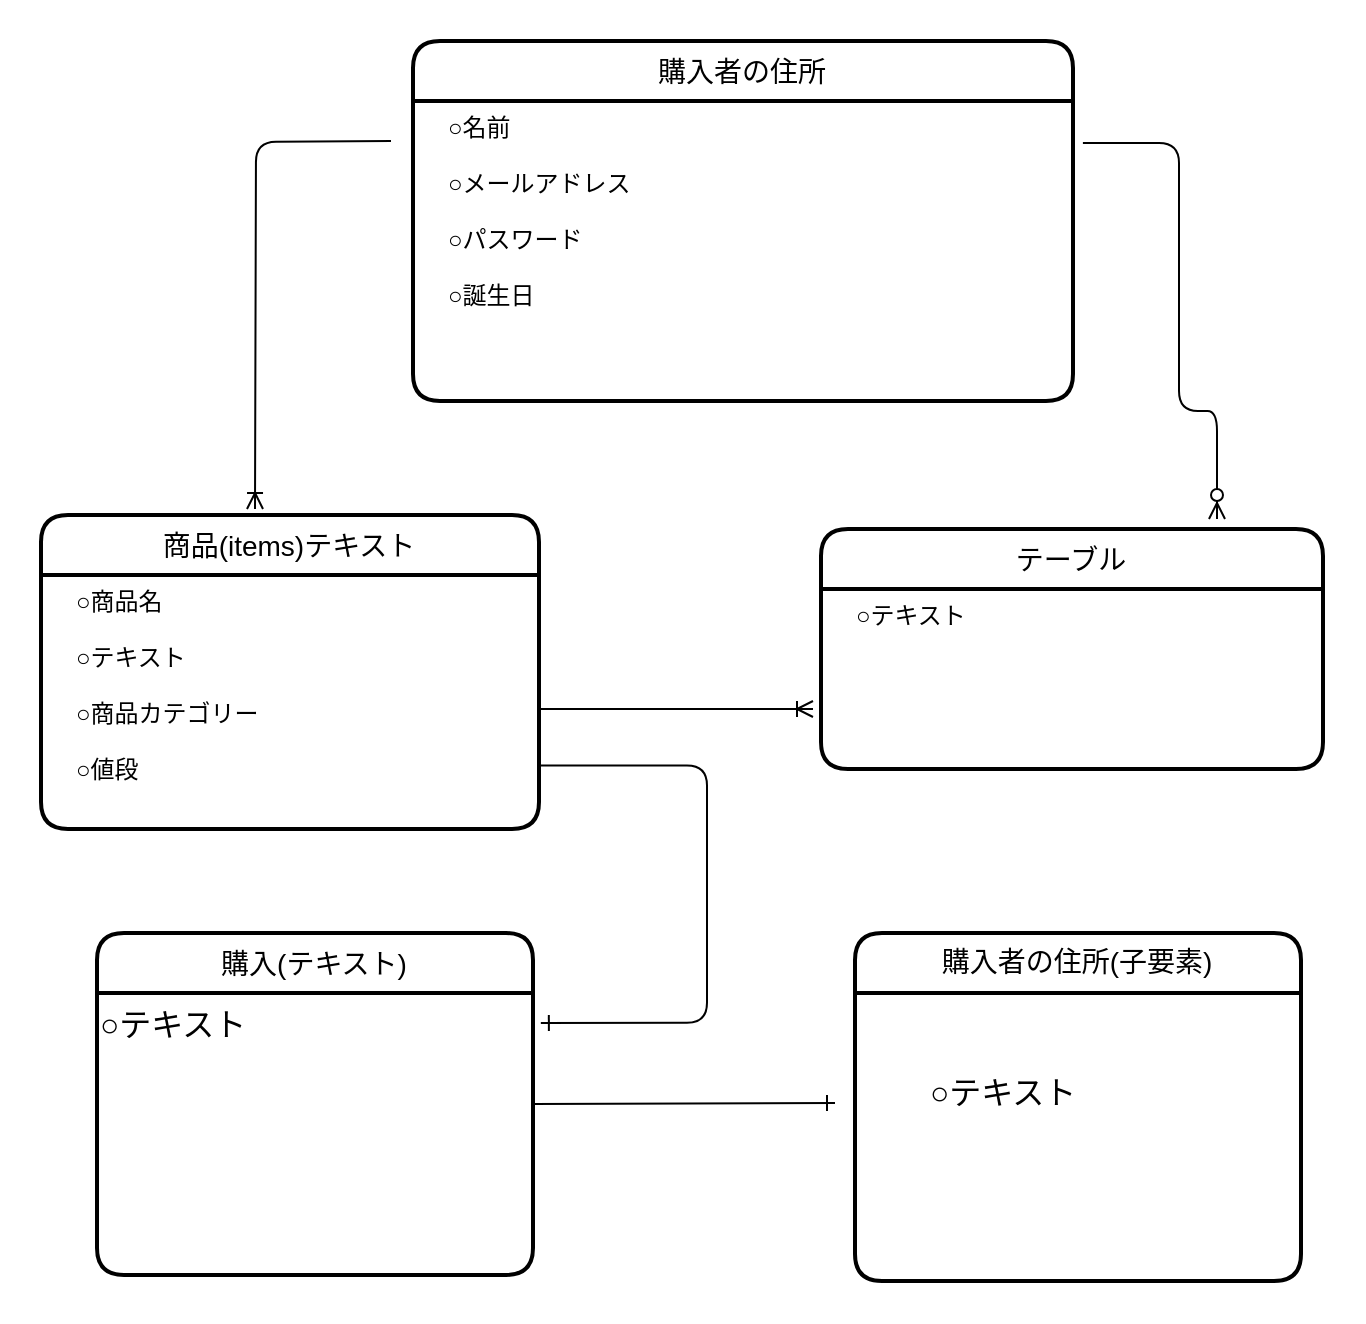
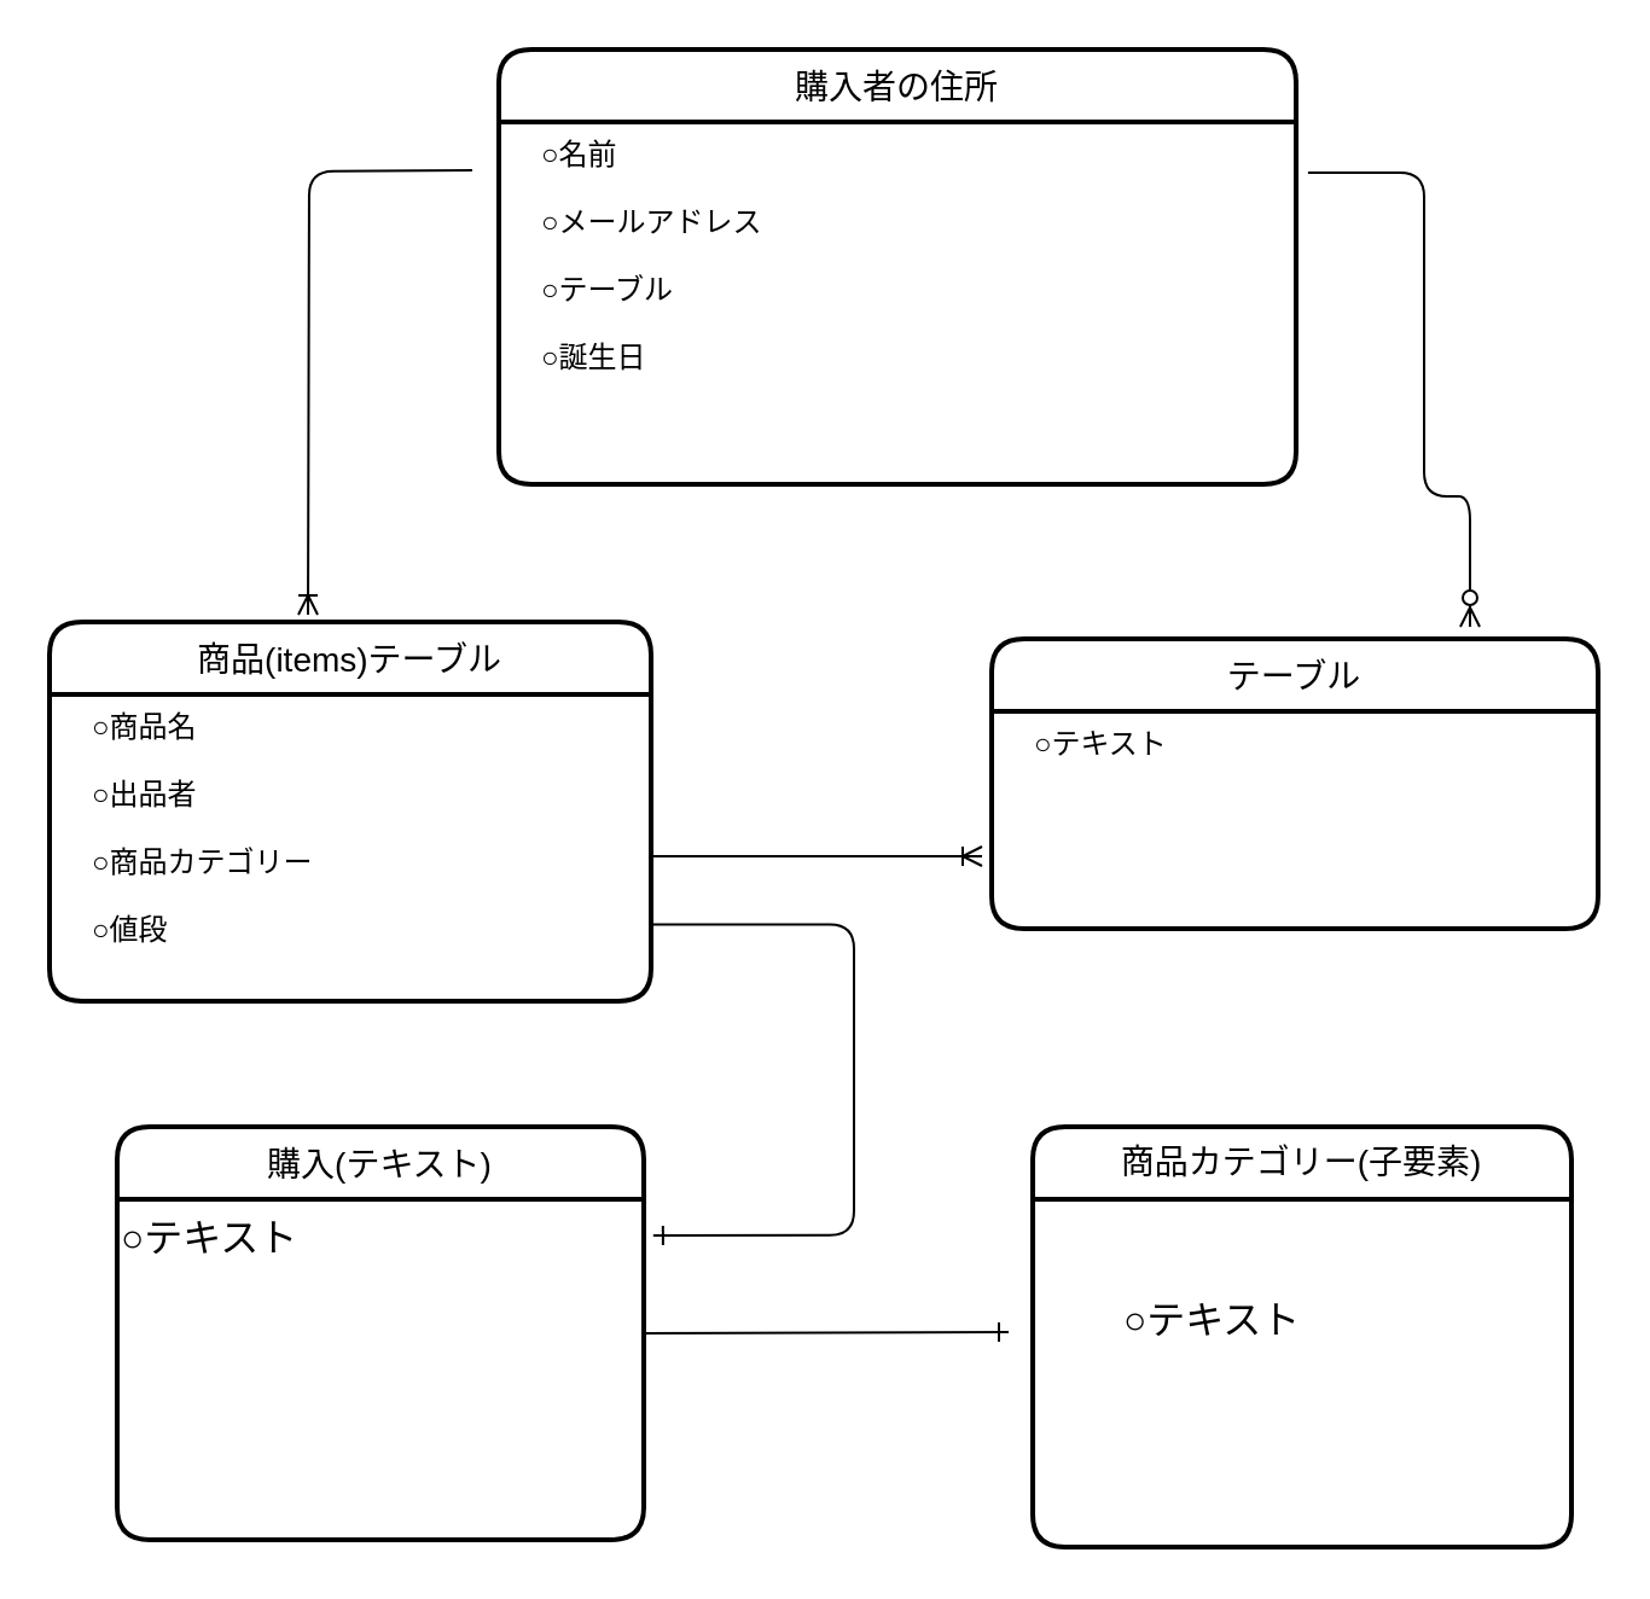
  <mxCell id="0" />
  <mxCell id="1" parent="0" />
  <mxCell id="2" value="購入者の住所" style="swimlane;childLayout=stackLayout;horizontal=1;startSize=30;horizontalStack=0;rounded=1;fontSize=14;fontStyle=0;strokeWidth=2;resizeParent=0;resizeLast=1;shadow=0;dashed=0;align=center;" vertex="1" parent="1"><mxGeometry x="206" y="20" width="330" height="180" as="geometry" /></mxCell>
- <mxCell id="3" value="　○名前&#10;&#10;　○メールアドレス&#10;&#10;　○パスワード&#10;&#10;　○誕生日" style="align=left;strokeColor=none;fillColor=none;spacingLeft=4;fontSize=12;verticalAlign=top;resizable=0;rotatable=0;part=1;" vertex="1" parent="2"><mxGeometry y="30" width="330" height="150" as="geometry" /></mxCell>
- <mxCell id="4" value="商品(items)テキスト" style="swimlane;childLayout=stackLayout;horizontal=1;startSize=30;horizontalStack=0;rounded=1;fontSize=14;fontStyle=0;strokeWidth=2;resizeParent=0;resizeLast=1;shadow=0;dashed=0;align=center;" vertex="1" parent="1"><mxGeometry x="20" y="257" width="249" height="157" as="geometry" /></mxCell>
- <mxCell id="5" value="　○商品名&#10;&#10;　○テキスト&#10;&#10;　○商品カテゴリー&#10;&#10;　○値段" style="align=left;strokeColor=none;fillColor=none;spacingLeft=4;fontSize=12;verticalAlign=top;resizable=0;rotatable=0;part=1;" vertex="1" parent="4"><mxGeometry y="30" width="249" height="127" as="geometry" /></mxCell>
+ <mxCell id="3" value="　○名前&#10;&#10;　○メールアドレス&#10;&#10;　○テーブル&#10;&#10;　○誕生日" style="align=left;strokeColor=none;fillColor=none;spacingLeft=4;fontSize=12;verticalAlign=top;resizable=0;rotatable=0;part=1;" vertex="1" parent="2"><mxGeometry y="30" width="330" height="150" as="geometry" /></mxCell>
+ <mxCell id="4" value="商品(items)テーブル" style="swimlane;childLayout=stackLayout;horizontal=1;startSize=30;horizontalStack=0;rounded=1;fontSize=14;fontStyle=0;strokeWidth=2;resizeParent=0;resizeLast=1;shadow=0;dashed=0;align=center;" vertex="1" parent="1"><mxGeometry x="20" y="257" width="249" height="157" as="geometry" /></mxCell>
+ <mxCell id="5" value="　○商品名&#10;&#10;　○出品者&#10;&#10;　○商品カテゴリー&#10;&#10;　○値段" style="align=left;strokeColor=none;fillColor=none;spacingLeft=4;fontSize=12;verticalAlign=top;resizable=0;rotatable=0;part=1;" vertex="1" parent="4"><mxGeometry y="30" width="249" height="127" as="geometry" /></mxCell>
  <mxCell id="6" value="テーブル" style="swimlane;childLayout=stackLayout;horizontal=1;startSize=30;horizontalStack=0;rounded=1;fontSize=14;fontStyle=0;strokeWidth=2;resizeParent=0;resizeLast=1;shadow=0;dashed=0;align=center;" vertex="1" parent="1"><mxGeometry x="410" y="264" width="251" height="120" as="geometry" /></mxCell>
  <mxCell id="7" value="　○テキスト" style="align=left;strokeColor=none;fillColor=none;spacingLeft=4;fontSize=12;verticalAlign=top;resizable=0;rotatable=0;part=1;" vertex="1" parent="6"><mxGeometry y="30" width="251" height="90" as="geometry" /></mxCell>
  <mxCell id="8" value="購入(テキスト)" style="swimlane;childLayout=stackLayout;horizontal=1;startSize=30;horizontalStack=0;rounded=1;fontSize=14;fontStyle=0;strokeWidth=2;resizeParent=0;resizeLast=1;shadow=0;dashed=0;align=center;sketch=0;" vertex="1" parent="1"><mxGeometry x="48" y="466" width="218" height="171" as="geometry" /></mxCell>
  <mxCell id="9" value="○テキスト&lt;br&gt;" style="text;html=1;align=left;verticalAlign=top;resizable=0;points=[];autosize=1;fontSize=16;fontFamily=Verdana;" vertex="1" parent="8"><mxGeometry y="30" width="218" height="141" as="geometry" /></mxCell>
- <mxCell id="10" value="購入者の住所(子要素)" style="swimlane;childLayout=stackLayout;horizontal=1;startSize=30;horizontalStack=0;rounded=1;fontSize=14;fontStyle=0;strokeWidth=2;resizeParent=0;resizeLast=1;shadow=0;dashed=0;align=center;sketch=0;verticalAlign=top;" vertex="1" parent="1"><mxGeometry x="427" y="466" width="223" height="174" as="geometry" /></mxCell>
+ <mxCell id="10" value="商品カテゴリー(子要素)" style="swimlane;childLayout=stackLayout;horizontal=1;startSize=30;horizontalStack=0;rounded=1;fontSize=14;fontStyle=0;strokeWidth=2;resizeParent=0;resizeLast=1;shadow=0;dashed=0;align=center;sketch=0;verticalAlign=top;" vertex="1" parent="1"><mxGeometry x="427" y="466" width="223" height="174" as="geometry" /></mxCell>
  <mxCell id="11" value="" style="edgeStyle=orthogonalEdgeStyle;fontSize=12;html=1;endArrow=ERoneToMany;align=center;labelPosition=center;verticalLabelPosition=middle;verticalAlign=middle;fontStyle=1" edge="1" parent="1"><mxGeometry width="100" height="100" relative="1" as="geometry"><mxPoint x="195" y="70" as="sourcePoint" /><mxPoint x="127" y="254" as="targetPoint" /></mxGeometry></mxCell>
  <mxCell id="12" value="" style="edgeStyle=orthogonalEdgeStyle;fontSize=12;html=1;endArrow=ERzeroToMany;endFill=1;align=center;exitX=1.015;exitY=0.14;exitDx=0;exitDy=0;exitPerimeter=0;" edge="1" parent="1" source="3"><mxGeometry width="100" height="100" relative="1" as="geometry"><mxPoint x="553" y="87" as="sourcePoint" /><mxPoint x="608" y="259" as="targetPoint" /><Array as="points"><mxPoint x="589" y="71" /><mxPoint x="589" y="205" /><mxPoint x="608" y="205" /></Array></mxGeometry></mxCell>
  <mxCell id="13" value="" style="edgeStyle=entityRelationEdgeStyle;fontSize=12;html=1;endArrow=ERoneToMany;align=center;" edge="1" parent="1"><mxGeometry width="100" height="100" relative="1" as="geometry"><mxPoint x="269" y="354" as="sourcePoint" /><mxPoint x="406" y="354" as="targetPoint" /></mxGeometry></mxCell>
  <mxCell id="14" value="" style="fontSize=12;html=1;endArrow=ERone;endFill=1;align=center;exitX=1;exitY=0.5;exitDx=0;exitDy=0;" edge="1" parent="1" source="8"><mxGeometry width="100" height="100" relative="1" as="geometry"><mxPoint x="298" y="379" as="sourcePoint" /><mxPoint x="417" y="551" as="targetPoint" /><Array as="points" /></mxGeometry></mxCell>
  <mxCell id="15" value="○テキスト&lt;br&gt;" style="text;html=1;align=left;verticalAlign=top;resizable=0;points=[];autosize=1;fontSize=16;fontFamily=Verdana;" vertex="1" parent="1"><mxGeometry x="463" y="530" width="89" height="23" as="geometry" /></mxCell>
  <mxCell id="16" value="" style="edgeStyle=orthogonalEdgeStyle;fontSize=12;html=1;endArrow=ERone;endFill=1;align=center;exitX=1;exitY=0.75;exitDx=0;exitDy=0;entryX=1.018;entryY=0.106;entryDx=0;entryDy=0;entryPerimeter=0;" edge="1" parent="1" source="5" target="9"><mxGeometry width="100" height="100" relative="1" as="geometry"><mxPoint x="280" y="517" as="sourcePoint" /><mxPoint x="353" y="509" as="targetPoint" /><Array as="points"><mxPoint x="353" y="382" /><mxPoint x="353" y="511" /></Array></mxGeometry></mxCell>
